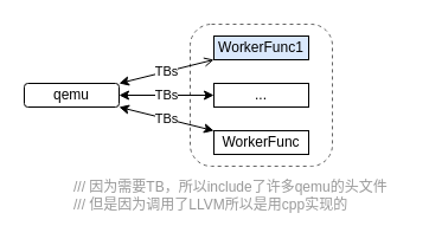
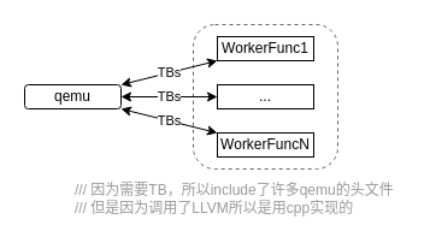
  <mxCell id="0" />
  <mxCell id="1" parent="0" />
  <mxCell id="2" value="" style="rounded=1;whiteSpace=wrap;html=1;fillColor=none;strokeColor=#666666;fontColor=#333333;dashed=1;" parent="1" vertex="1"><mxGeometry x="160" y="20" width="120" height="120" as="geometry" /></mxCell>
  <mxCell id="3" value="qemu" style="whiteSpace=wrap;html=1;rounded=1;" parent="1" vertex="1"><mxGeometry x="20" y="70" width="80" height="20" as="geometry" /></mxCell>
- <mxCell id="4" value="WorkerFunc1" style="rounded=0;whiteSpace=wrap;html=1;fillColor=#dae8fc;" parent="1" vertex="1"><mxGeometry x="180" y="30" width="80" height="20" as="geometry" /></mxCell>
+ <mxCell id="4" value="WorkerFunc1" style="rounded=0;whiteSpace=wrap;html=1;" parent="1" vertex="1"><mxGeometry x="180" y="30" width="80" height="20" as="geometry" /></mxCell>
  <mxCell id="5" value="..." style="rounded=0;whiteSpace=wrap;html=1;" parent="1" vertex="1"><mxGeometry x="180" y="70" width="80" height="20" as="geometry" /></mxCell>
- <mxCell id="6" value="WorkerFunc" style="rounded=0;whiteSpace=wrap;html=1;" parent="1" vertex="1"><mxGeometry x="180" y="110" width="80" height="20" as="geometry" /></mxCell>
- <mxCell id="7" value="TBs" style="endArrow=open;startArrow=classic;html=1;" parent="1" source="3" target="4" edge="1"><mxGeometry width="50" height="50" relative="1" as="geometry"><mxPoint x="80" y="160" as="sourcePoint" /><mxPoint x="130" y="110" as="targetPoint" /></mxGeometry></mxCell>
+ <mxCell id="6" value="WorkerFuncN" style="rounded=0;whiteSpace=wrap;html=1;" parent="1" vertex="1"><mxGeometry x="180" y="110" width="80" height="20" as="geometry" /></mxCell>
+ <mxCell id="7" value="TBs" style="endArrow=classic;startArrow=classic;html=1;" parent="1" source="3" target="4" edge="1"><mxGeometry width="50" height="50" relative="1" as="geometry"><mxPoint x="80" y="160" as="sourcePoint" /><mxPoint x="130" y="110" as="targetPoint" /></mxGeometry></mxCell>
  <mxCell id="8" value="TBs" style="endArrow=classic;startArrow=classic;html=1;" parent="1" source="3" target="5" edge="1"><mxGeometry width="50" height="50" relative="1" as="geometry"><mxPoint x="20" y="180" as="sourcePoint" /><mxPoint x="70" y="130" as="targetPoint" /></mxGeometry></mxCell>
  <mxCell id="9" value="TBs" style="endArrow=classic;startArrow=classic;html=1;" parent="1" source="3" target="6" edge="1"><mxGeometry width="50" height="50" relative="1" as="geometry"><mxPoint x="80" y="180" as="sourcePoint" /><mxPoint x="130" y="130" as="targetPoint" /></mxGeometry></mxCell>
  <mxCell id="10" value="&lt;font color=&quot;#999999&quot;&gt;/// 因为需要TB，所以include了许多qemu的头文件&lt;br&gt;/// 但是因为调用了LLVM所以是用cpp实现的&lt;br&gt;&lt;/font&gt;" style="text;html=1;align=left;verticalAlign=middle;resizable=0;points=[];;autosize=1;" parent="1" vertex="1"><mxGeometry x="60" y="150" width="280" height="30" as="geometry" /></mxCell>
